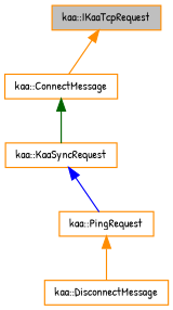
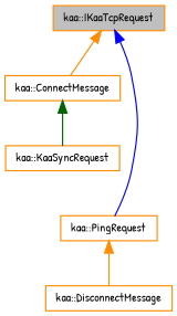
  digraph {
    fontname="Patrick Hand"
    node [color=darkorange fontname="Patrick Hand" fontsize=10 shape=record]
    edge [color=darkorange dir=back fontname="Patrick Hand" fontsize=10 labelfontname=FreeSans labelfontsize=10 style=solid]
    n1 [fillcolor=grey75 fontcolor=black height=0.2 label="kaa::IKaaTcpRequest" style=filled width=0.4]
    n2 [height=0.2 label="kaa::ConnectMessage" width=0.4]
    n3 [height=0.2 label="kaa::PingRequest" width=0.4]
    n4 [height=0.2 label="kaa::KaaSyncRequest" width=0.4]
    n5 [height=0.2 label="kaa::DisconnectMessage" width=0.4]
    n1 -> n2
-   n4 -> n3 [color=blue]
+   n1 -> n3 [color=blue]
    n2 -> n4 [color=darkgreen]
    n3 -> n5
  }
